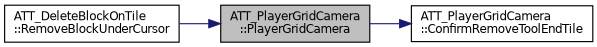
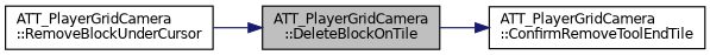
  digraph {
    rankdir=RL
    node [color=black fillcolor=white fontname=Helvetica fontsize=10 shape=record style=filled]
    edge [color=midnightblue dir=back fontname=Helvetica fontsize=10 labelfontname=Helvetica labelfontsize=10 style=solid]
-   n1 [fillcolor=grey75 fontcolor=black height=0.2 label="ATT_PlayerGridCamera\l::PlayerGridCamera" width=0.4]
-   n2 [height=0.2 label="ATT_DeleteBlockOnTile\l::RemoveBlockUnderCursor" width=0.4]
+   n1 [fillcolor=grey75 fontcolor=black height=0.2 label="ATT_PlayerGridCamera\l::DeleteBlockOnTile" width=0.4]
+   n2 [height=0.2 label="ATT_PlayerGridCamera\l::RemoveBlockUnderCursor" width=0.4]
    n3 [height=0.2 label="ATT_PlayerGridCamera\l::ConfirmRemoveToolEndTile" width=0.4]
    n1 -> n2
    n3 -> n1
  }
